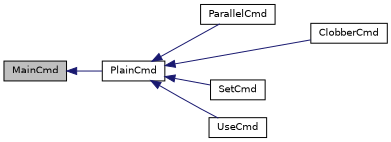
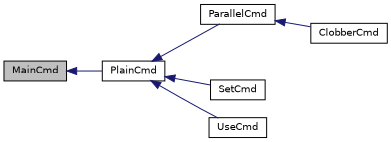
  digraph {
    rankdir=LR
    node [color=black fillcolor=white fontname=Helvetica fontsize=10 shape=record style=filled]
    edge [color=midnightblue dir=back fontname=Helvetica fontsize=10 labelfontname=Helvetica labelfontsize=10 style=solid]
    n1 [fillcolor=grey75 fontcolor=black height=0.2 label=MainCmd width=0.4]
    n2 [height=0.2 label=PlainCmd width=0.4]
    n3 [height=0.2 label=ParallelCmd width=0.4]
    n4 [height=0.2 label=ClobberCmd width=0.4]
    n5 [height=0.2 label=SetCmd width=0.4]
    n6 [height=0.2 label=UseCmd width=0.4]
    n1 -> n2
    n2 -> n3
-   n2 -> n4
+   n3 -> n4
    n2 -> n5
    n2 -> n6
  }
